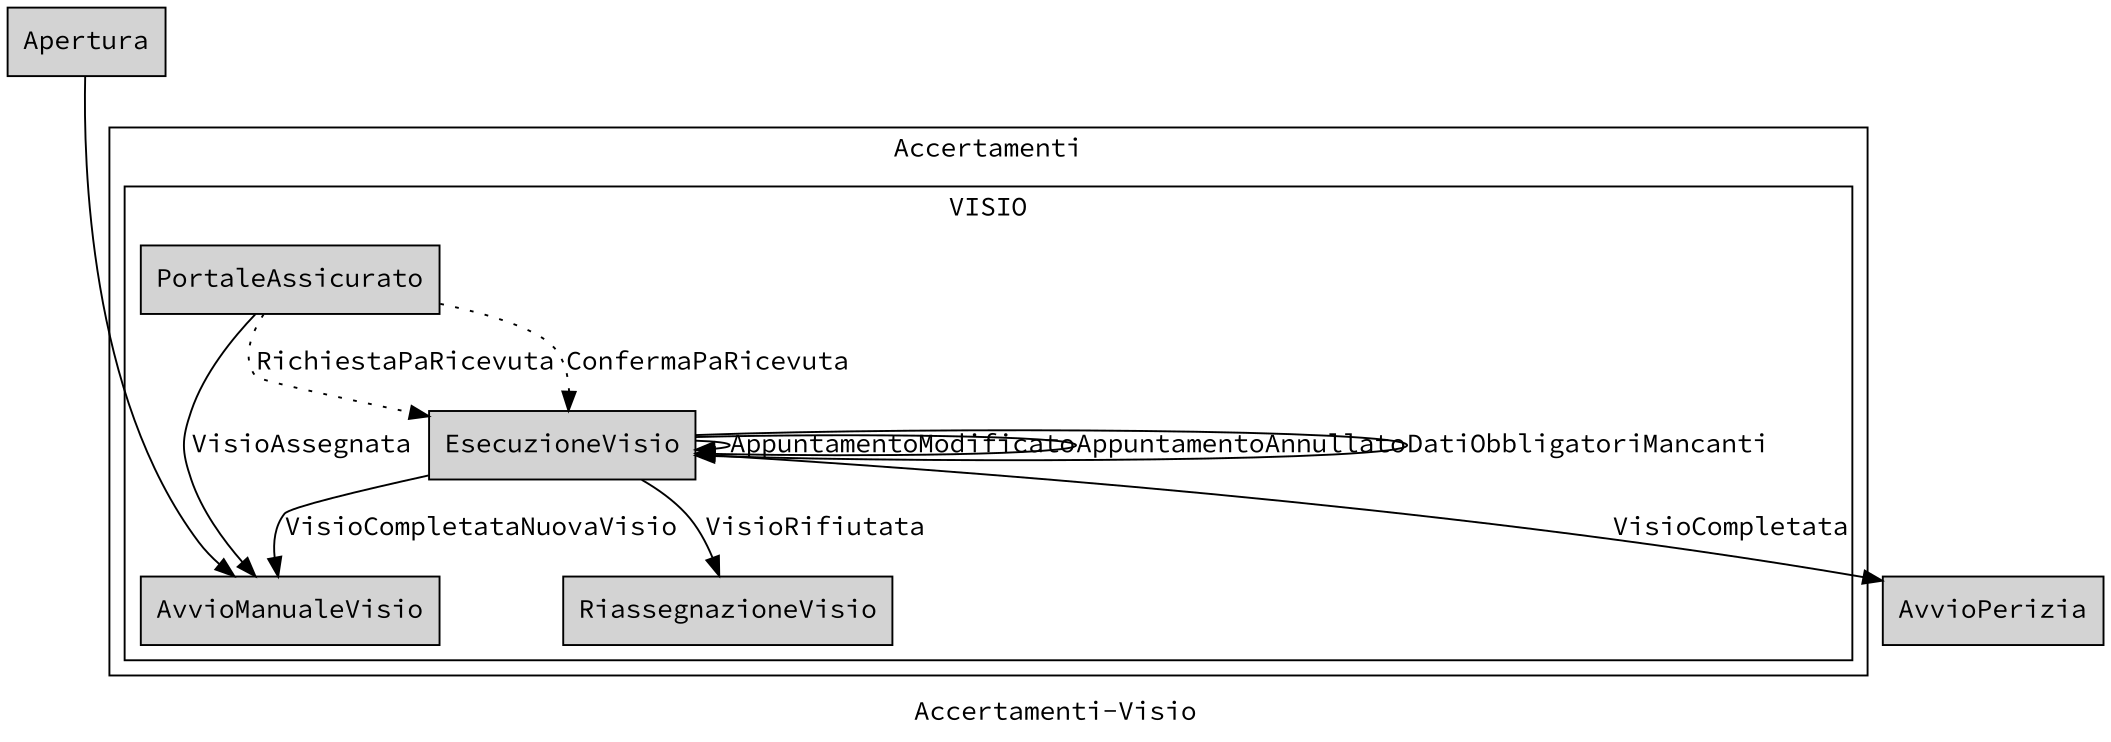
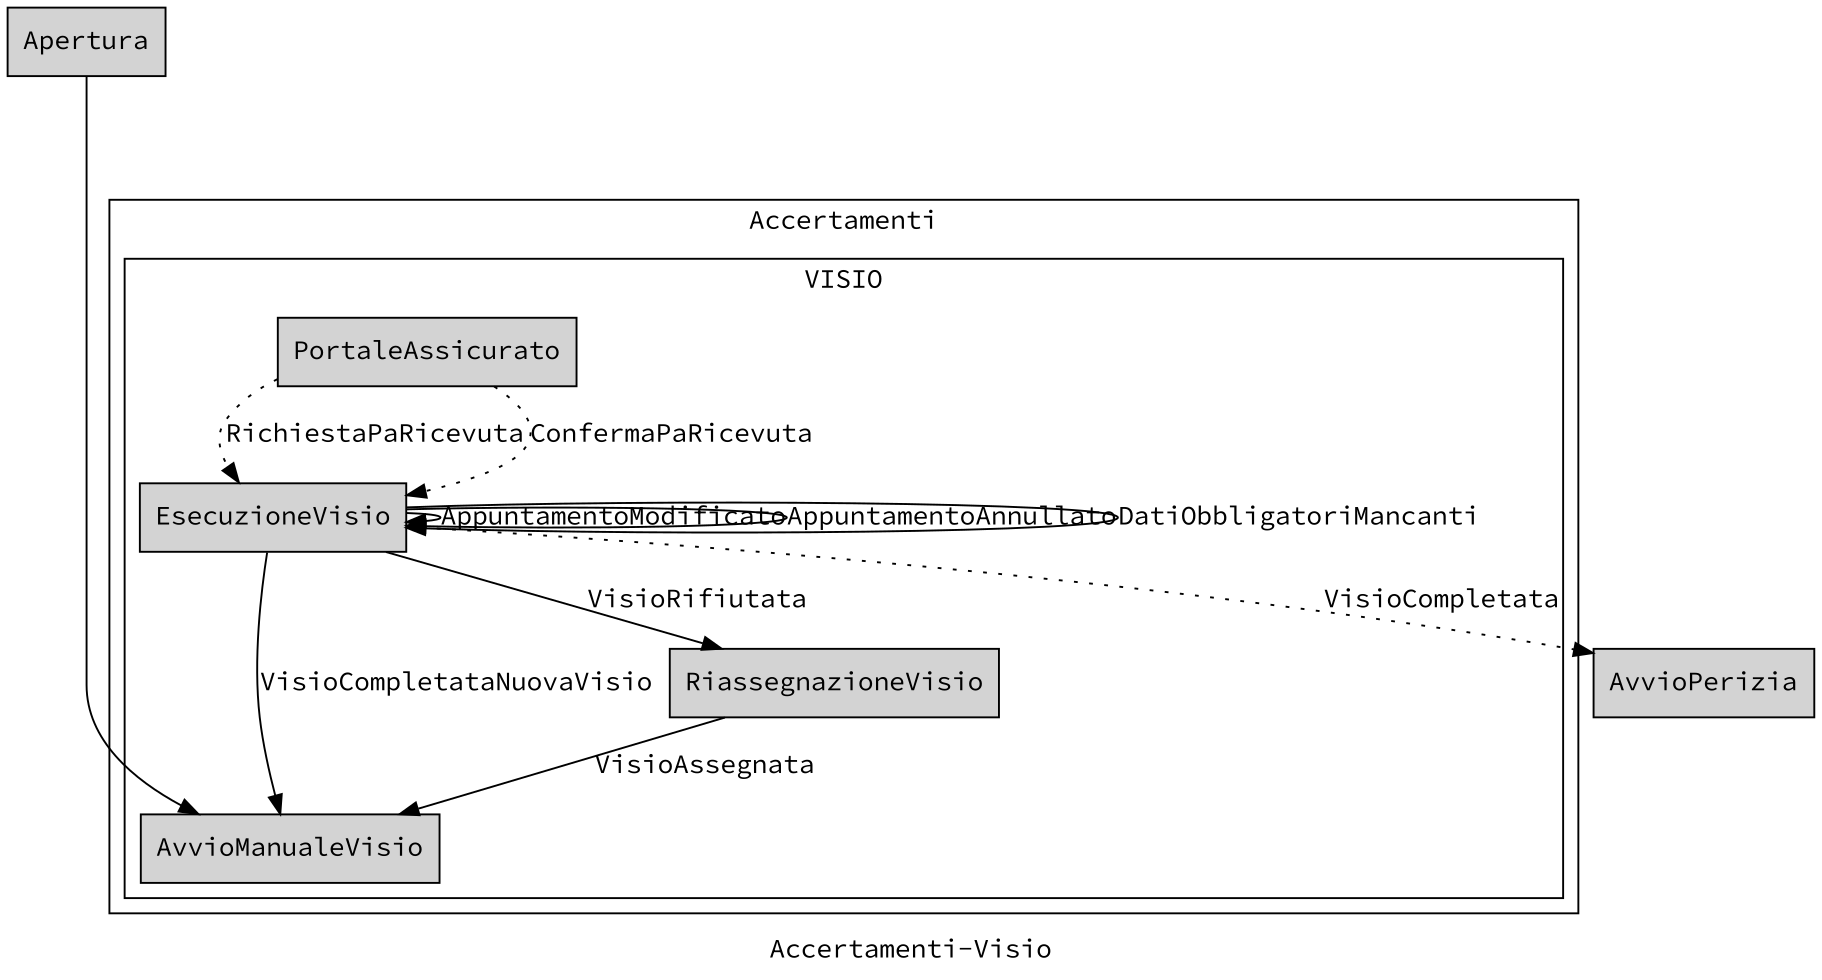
  digraph {
    fontname="Source Code Pro"
    label="Accertamenti-Visio"
    rankdir=TB
    node [fontname="Source Code Pro" shape=rect style=filled]
    edge [fontname="Source Code Pro"]
    Apertura [shape=box]
    AvvioManualeVisio [rank=min]
    EsecuzioneVisio
    RiassegnazioneVisio
    PortaleAssicurato
    AvvioPerizia [shape=box]
    subgraph sub_1 {
    }
    subgraph sub_2 {
      color=green
      label=Opening
      rank=min
      Apertura
    }
    subgraph cluster_3 {
      label=Accertamenti
      subgraph cluster_4 {
        label=VISIO
        AvvioManualeVisio
        EsecuzioneVisio
        RiassegnazioneVisio
        PortaleAssicurato
      }
    }
    subgraph sub_5 {
      label=PERIZIA
      rank=max
      AvvioPerizia
    }
    Apertura -> AvvioManualeVisio
    EsecuzioneVisio -> AvvioManualeVisio [label=VisioCompletataNuovaVisio]
    EsecuzioneVisio -> EsecuzioneVisio [label=AppuntamentoModificato]
    EsecuzioneVisio -> EsecuzioneVisio [label=AppuntamentoAnnullato]
    EsecuzioneVisio -> EsecuzioneVisio [label=DatiObbligatoriMancanti]
    EsecuzioneVisio -> RiassegnazioneVisio [label=VisioRifiutata]
-   EsecuzioneVisio -> AvvioPerizia [label=VisioCompletata]
-   PortaleAssicurato -> AvvioManualeVisio [label=VisioAssegnata]
+   EsecuzioneVisio -> AvvioPerizia [label=VisioCompletata style=dotted]
+   RiassegnazioneVisio -> AvvioManualeVisio [label=VisioAssegnata]
    PortaleAssicurato -> EsecuzioneVisio [label=RichiestaPaRicevuta style=dotted]
    PortaleAssicurato -> EsecuzioneVisio [label=ConfermaPaRicevuta style=dotted]
  }
